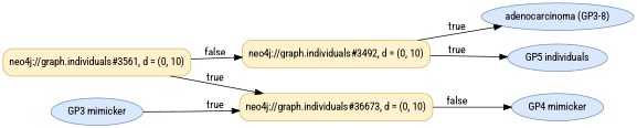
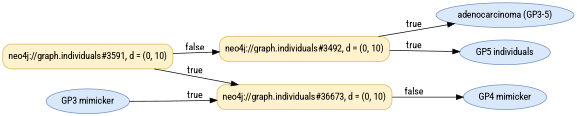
  digraph {
    fontname="Roboto Condensed"
    rankdir=LR
    node [color="#6C8EBF" fillcolor="#DAE8FC" fontname="Roboto Condensed" shape=ellipse style="rounded,filled"]
    edge [fontname="Roboto Condensed"]
-   n1 [color="#D6B656" fillcolor="#FFF2CC" label="neo4j://graph.individuals#3561, d = (0, 10)" shape=box]
+   n1 [color="#D6B656" fillcolor="#FFF2CC" label="neo4j://graph.individuals#3591, d = (0, 10)" shape=box]
    n2 [color="#D6B656" fillcolor="#FFF2CC" label="neo4j://graph.individuals#3492, d = (0, 10)" shape=box]
    n3 [color="#D6B656" fillcolor="#FFF2CC" label="neo4j://graph.individuals#36673, d = (0, 10)" shape=box]
-   n4 [label="adenocarcinoma (GP3-8)"]
+   n4 [label="adenocarcinoma (GP3-5)"]
    n5 [label="GP5 individuals"]
    n6 [label="GP4 mimicker"]
    n7 [label="GP3 mimicker"]
    n1 -> n2 [label=false]
    n1 -> n3 [label=true]
    n2 -> n4 [label=true]
    n2 -> n5 [label=true]
    n3 -> n6 [label=false]
    n7 -> n3 [label=true]
  }
